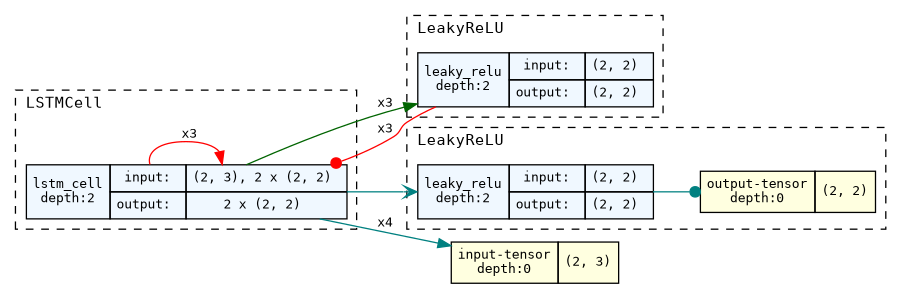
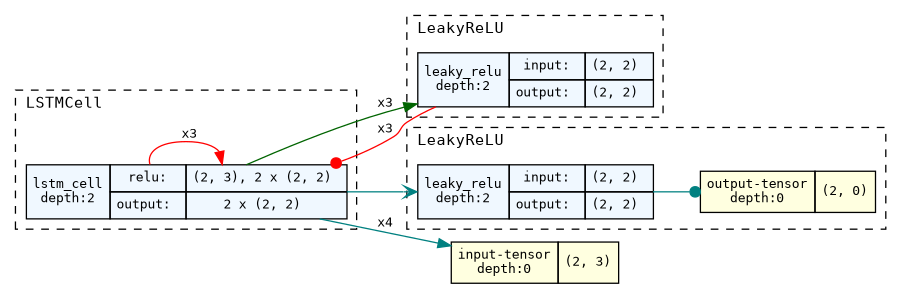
  strict digraph {
    fontname="DejaVu Sans Mono"
    ordering=in
    rankdir=LR
    node [align=left fillcolor=aliceblue fontname="DejaVu Sans Mono" fontsize=10 margin=0 ranksep=0.1 shape=plaintext style=filled]
    edge [arrowhead=normal color=teal fontname="DejaVu Sans Mono" fontsize=10]
-   n1 [height=0.2 label=<                     <TABLE BORDER="0" CELLBORDER="1"                     CELLSPACING="0" CELLPADDING="4">                     <TR>                         <TD ROWSPAN="2">lstm_cell<BR/>depth:2</TD>                         <TD COLSPAN="2">input:</TD>                         <TD COLSPAN="2">(2, 3), 2 x (2, 2) </TD>                     </TR>                     <TR>                         <TD COLSPAN="2">output: </TD>                         <TD COLSPAN="2">2 x (2, 2) </TD>                     </TR>                     </TABLE>>]
+   n1 [height=0.2 label=<                     <TABLE BORDER="0" CELLBORDER="1"                     CELLSPACING="0" CELLPADDING="4">                     <TR>                         <TD ROWSPAN="2">lstm_cell<BR/>depth:2</TD>                         <TD COLSPAN="2">relu:</TD>                         <TD COLSPAN="2">(2, 3), 2 x (2, 2) </TD>                     </TR>                     <TR>                         <TD COLSPAN="2">output: </TD>                         <TD COLSPAN="2">2 x (2, 2) </TD>                     </TR>                     </TABLE>>]
    n2 [height=0.2 label=<                     <TABLE BORDER="0" CELLBORDER="1"                     CELLSPACING="0" CELLPADDING="4">                     <TR>                         <TD ROWSPAN="2">leaky_relu<BR/>depth:2</TD>                         <TD COLSPAN="2">input:</TD>                         <TD COLSPAN="2">(2, 2) </TD>                     </TR>                     <TR>                         <TD COLSPAN="2">output: </TD>                         <TD COLSPAN="2">(2, 2) </TD>                     </TR>                     </TABLE>>]
    n3 [height=0.2 label=<                     <TABLE BORDER="0" CELLBORDER="1"                     CELLSPACING="0" CELLPADDING="4">                     <TR>                         <TD ROWSPAN="2">leaky_relu<BR/>depth:2</TD>                         <TD COLSPAN="2">input:</TD>                         <TD COLSPAN="2">(2, 2) </TD>                     </TR>                     <TR>                         <TD COLSPAN="2">output: </TD>                         <TD COLSPAN="2">(2, 2) </TD>                     </TR>                     </TABLE>>]
-   n4 [fillcolor=lightyellow height=0.2 label=<                     <TABLE BORDER="0" CELLBORDER="1"                     CELLSPACING="0" CELLPADDING="4">                         <TR><TD>output-tensor<BR/>depth:0</TD><TD>(2, 2)</TD></TR>                     </TABLE>>]
+   n4 [fillcolor=lightyellow height=0.2 label=<                     <TABLE BORDER="0" CELLBORDER="1"                     CELLSPACING="0" CELLPADDING="4">                         <TR><TD>output-tensor<BR/>depth:0</TD><TD>(2, 0)</TD></TR>                     </TABLE>>]
    n5 [fillcolor=lightyellow height=0.2 label=<                     <TABLE BORDER="0" CELLBORDER="1"                     CELLSPACING="0" CELLPADDING="4">                         <TR><TD>input-tensor<BR/>depth:0</TD><TD>(2, 3)</TD></TR>                     </TABLE>>]
    subgraph cluster_1 {
      fontsize=12
      label=LSTMCell
      labeljust=l
      style=dashed
      n1
    }
    subgraph cluster_2 {
      fontsize=12
      label=LeakyReLU
      labeljust=l
      style=dashed
      n2
    }
    subgraph cluster_3 {
      fontsize=12
      label=LeakyReLU
      labeljust=l
      style=dashed
      n3
      n4
    }
    n1 -> n1 [color=red label=" x3"]
    n1 -> n2 [color=darkgreen label=" x3"]
    n1 -> n3 [arrowhead=vee]
    n1 -> n5 [label=" x4"]
    n2 -> n1 [arrowhead=dot color=red label=" x3"]
    n3 -> n4 [arrowhead=dot]
  }
